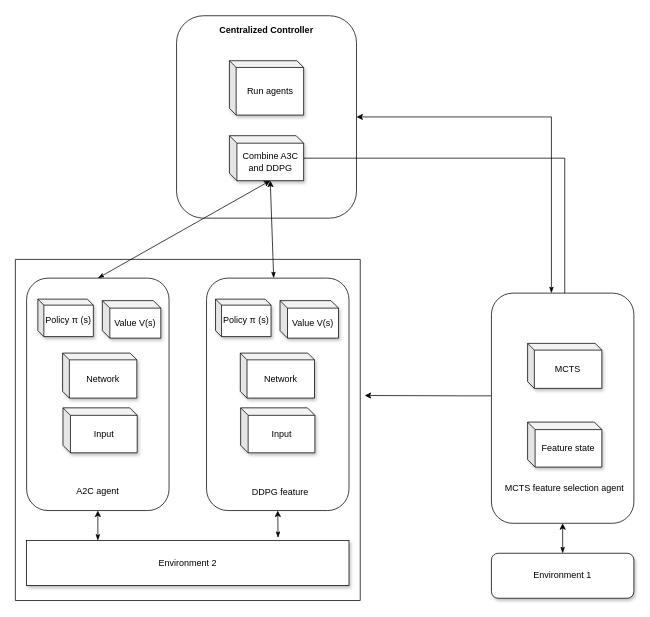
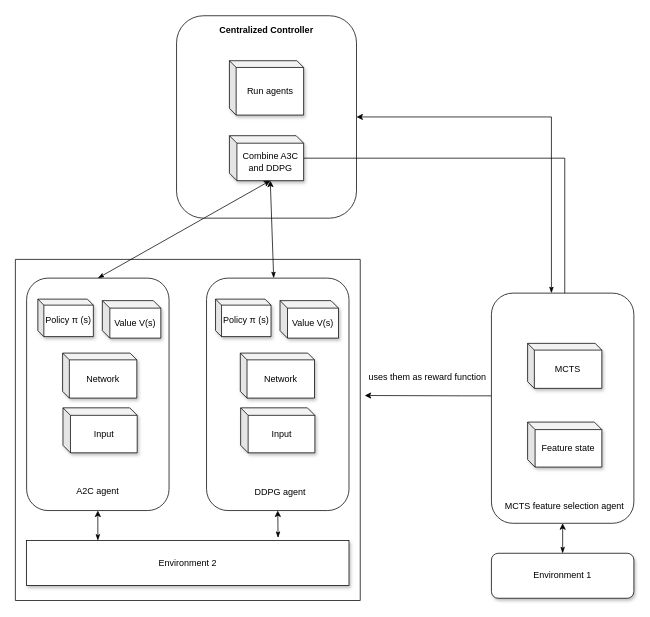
  <mxCell id="0" />
  <mxCell id="1" parent="0" />
  <mxCell id="2" value="" style="rounded=1;whiteSpace=wrap;html=1;" parent="1" vertex="1"><mxGeometry x="235" y="20" width="240" height="270" as="geometry" /></mxCell>
  <mxCell id="3" value="&lt;b&gt;Centralized Controller&lt;/b&gt;" style="text;html=1;strokeColor=none;fillColor=none;align=center;verticalAlign=middle;whiteSpace=wrap;rounded=0;dashed=1;" parent="1" vertex="1"><mxGeometry x="290" y="25" width="130" height="30" as="geometry" /></mxCell>
  <mxCell id="4" value="Run agents" style="shape=cube;whiteSpace=wrap;html=1;boundedLbl=1;backgroundOutline=1;darkOpacity=0.05;darkOpacity2=0.1;rounded=1;shadow=1;sketch=0;size=9;" parent="1" vertex="1"><mxGeometry x="305.5" y="80" width="99" height="72.5" as="geometry" /></mxCell>
  <mxCell id="5" style="edgeStyle=orthogonalEdgeStyle;rounded=0;orthogonalLoop=1;jettySize=auto;html=1;fontFamily=Helvetica;fontSize=12;fontColor=default;" parent="1" source="6" target="30" edge="1"><mxGeometry relative="1" as="geometry" /></mxCell>
  <mxCell id="6" value="Combine A3C and DDPG" style="shape=cube;whiteSpace=wrap;html=1;boundedLbl=1;backgroundOutline=1;darkOpacity=0.05;darkOpacity2=0.1;rounded=1;shadow=1;sketch=0;size=10;" parent="1" vertex="1"><mxGeometry x="305.5" y="180" width="99" height="60" as="geometry" /></mxCell>
  <mxCell id="7" style="edgeStyle=none;rounded=0;orthogonalLoop=1;jettySize=auto;html=1;entryX=0;entryY=0;entryDx=54.5;entryDy=60;fontFamily=Helvetica;fontSize=12;fontColor=default;startArrow=classicThin;startFill=1;exitX=0.5;exitY=0;exitDx=0;exitDy=0;entryPerimeter=0;" parent="1" source="8" target="6" edge="1"><mxGeometry relative="1" as="geometry" /></mxCell>
  <mxCell id="8" value="" style="rounded=1;whiteSpace=wrap;html=1;" parent="1" vertex="1"><mxGeometry x="35" y="370" width="190" height="310" as="geometry" /></mxCell>
  <mxCell id="9" value="A2C agent" style="text;html=1;strokeColor=none;fillColor=none;align=center;verticalAlign=middle;whiteSpace=wrap;rounded=0;shadow=1;sketch=0;fontFamily=Helvetica;fontSize=12;fontColor=default;" parent="1" vertex="1"><mxGeometry x="100" y="640" width="60" height="30" as="geometry" /></mxCell>
  <mxCell id="10" style="rounded=0;orthogonalLoop=1;jettySize=auto;html=1;entryX=0;entryY=0;entryDx=54.5;entryDy=60;entryPerimeter=0;fontFamily=Helvetica;fontSize=12;fontColor=default;startArrow=classicThin;startFill=1;" parent="1" source="11" target="6" edge="1"><mxGeometry relative="1" as="geometry" /></mxCell>
  <mxCell id="11" value="" style="rounded=1;whiteSpace=wrap;html=1;" parent="1" vertex="1"><mxGeometry x="275" y="370" width="190" height="310" as="geometry" /></mxCell>
- <mxCell id="12" value="DDPG feature" style="text;html=1;strokeColor=none;fillColor=none;align=center;verticalAlign=middle;whiteSpace=wrap;rounded=0;shadow=1;sketch=0;fontFamily=Helvetica;fontSize=12;fontColor=default;" parent="1" vertex="1"><mxGeometry x="326" y="641" width="95" height="30" as="geometry" /></mxCell>
+ <mxCell id="12" value="DDPG agent" style="text;html=1;strokeColor=none;fillColor=none;align=center;verticalAlign=middle;whiteSpace=wrap;rounded=0;shadow=1;sketch=0;fontFamily=Helvetica;fontSize=12;fontColor=default;" parent="1" vertex="1"><mxGeometry x="326" y="641" width="95" height="30" as="geometry" /></mxCell>
  <mxCell id="13" style="edgeStyle=orthogonalEdgeStyle;rounded=0;orthogonalLoop=1;jettySize=auto;html=1;entryX=1;entryY=0.5;entryDx=0;entryDy=0;fontFamily=Helvetica;fontSize=12;fontColor=default;startArrow=classicThin;startFill=1;" parent="1" source="15" target="2" edge="1"><mxGeometry relative="1" as="geometry"><Array as="points"><mxPoint x="735" y="155" /></Array></mxGeometry></mxCell>
  <mxCell id="14" style="edgeStyle=orthogonalEdgeStyle;rounded=0;orthogonalLoop=1;jettySize=auto;html=1;entryX=1.013;entryY=0.399;entryDx=0;entryDy=0;entryPerimeter=0;" edge="1" parent="1" source="15" target="32"><mxGeometry relative="1" as="geometry"><Array as="points"><mxPoint x="615" y="527" /><mxPoint x="615" y="527" /></Array></mxGeometry></mxCell>
  <mxCell id="15" value="" style="rounded=1;whiteSpace=wrap;html=1;" parent="1" vertex="1"><mxGeometry x="655" y="390" width="190" height="307" as="geometry" /></mxCell>
- <mxCell id="16" value="MCTS feature selection agent" style="text;html=1;strokeColor=none;fillColor=none;align=center;verticalAlign=middle;whiteSpace=wrap;rounded=0;shadow=1;sketch=0;fontFamily=Helvetica;fontSize=12;fontColor=default;" parent="1" vertex="1"><mxGeometry x="660.5" y="635" width="182.5" height="30" as="geometry" /></mxCell>
+ <mxCell id="16" value="MCTS feature selection agent" style="text;html=1;strokeColor=none;fillColor=none;align=center;verticalAlign=middle;whiteSpace=wrap;rounded=0;shadow=1;sketch=0;fontFamily=Helvetica;fontSize=12;fontColor=default;" parent="1" vertex="1"><mxGeometry x="660.5" y="660" width="182.5" height="30" as="geometry" /></mxCell>
  <mxCell id="17" style="edgeStyle=none;rounded=0;orthogonalLoop=1;jettySize=auto;html=1;entryX=0.5;entryY=1;entryDx=0;entryDy=0;fontFamily=Helvetica;fontSize=12;fontColor=default;startArrow=classicThin;startFill=1;exitX=0.78;exitY=-0.059;exitDx=0;exitDy=0;exitPerimeter=0;" parent="1" source="19" target="11" edge="1"><mxGeometry relative="1" as="geometry" /></mxCell>
  <mxCell id="18" style="edgeStyle=none;rounded=0;orthogonalLoop=1;jettySize=auto;html=1;entryX=0.5;entryY=1;entryDx=0;entryDy=0;fontFamily=Helvetica;fontSize=12;fontColor=default;startArrow=classicThin;startFill=1;exitX=0.221;exitY=0;exitDx=0;exitDy=0;exitPerimeter=0;" parent="1" source="19" target="8" edge="1"><mxGeometry relative="1" as="geometry" /></mxCell>
  <mxCell id="19" value="Environment 2" style="whiteSpace=wrap;html=1;shadow=1;sketch=0;fontFamily=Helvetica;fontSize=12;rounded=0;" parent="1" vertex="1"><mxGeometry x="35" y="720" width="430" height="60" as="geometry" /></mxCell>
  <mxCell id="20" style="edgeStyle=none;rounded=0;orthogonalLoop=1;jettySize=auto;html=1;entryX=0.5;entryY=1;entryDx=0;entryDy=0;fontFamily=Helvetica;fontSize=12;fontColor=default;startArrow=classicThin;startFill=1;" parent="1" source="21" target="15" edge="1"><mxGeometry relative="1" as="geometry" /></mxCell>
  <mxCell id="21" value="Environment 1" style="rounded=1;whiteSpace=wrap;html=1;shadow=1;sketch=0;fontFamily=Helvetica;fontSize=12;" parent="1" vertex="1"><mxGeometry x="655" y="737" width="190" height="60" as="geometry" /></mxCell>
  <mxCell id="22" value="Policy&amp;nbsp;π (s)" style="shape=cube;whiteSpace=wrap;html=1;boundedLbl=1;backgroundOutline=1;darkOpacity=0.05;darkOpacity2=0.1;rounded=1;shadow=1;sketch=0;size=8;" parent="1" vertex="1"><mxGeometry x="50" y="398" width="74" height="50" as="geometry" /></mxCell>
  <mxCell id="23" value="Value V(s)" style="shape=cube;whiteSpace=wrap;html=1;boundedLbl=1;backgroundOutline=1;darkOpacity=0.05;darkOpacity2=0.1;rounded=1;shadow=1;sketch=0;size=10;" parent="1" vertex="1"><mxGeometry x="136" y="400" width="78" height="50" as="geometry" /></mxCell>
  <mxCell id="24" value="Network" style="shape=cube;whiteSpace=wrap;html=1;boundedLbl=1;backgroundOutline=1;darkOpacity=0.05;darkOpacity2=0.1;rounded=1;shadow=1;sketch=0;size=9;" parent="1" vertex="1"><mxGeometry x="83" y="470" width="99" height="60" as="geometry" /></mxCell>
  <mxCell id="25" value="Input" style="shape=cube;whiteSpace=wrap;html=1;boundedLbl=1;backgroundOutline=1;darkOpacity=0.05;darkOpacity2=0.1;rounded=1;shadow=1;sketch=0;size=10;" parent="1" vertex="1"><mxGeometry x="83.5" y="543" width="99" height="60" as="geometry" /></mxCell>
  <mxCell id="26" value="Policy&amp;nbsp;π (s)" style="shape=cube;whiteSpace=wrap;html=1;boundedLbl=1;backgroundOutline=1;darkOpacity=0.05;darkOpacity2=0.1;rounded=1;shadow=1;sketch=0;size=8;" parent="1" vertex="1"><mxGeometry x="287" y="398" width="74" height="50" as="geometry" /></mxCell>
  <mxCell id="27" value="Value V(s)" style="shape=cube;whiteSpace=wrap;html=1;boundedLbl=1;backgroundOutline=1;darkOpacity=0.05;darkOpacity2=0.1;rounded=1;shadow=1;sketch=0;size=10;" parent="1" vertex="1"><mxGeometry x="373" y="400" width="78" height="50" as="geometry" /></mxCell>
  <mxCell id="28" value="Network" style="shape=cube;whiteSpace=wrap;html=1;boundedLbl=1;backgroundOutline=1;darkOpacity=0.05;darkOpacity2=0.1;rounded=1;shadow=1;sketch=0;size=9;" parent="1" vertex="1"><mxGeometry x="320" y="470" width="99" height="60" as="geometry" /></mxCell>
  <mxCell id="29" value="Input" style="shape=cube;whiteSpace=wrap;html=1;boundedLbl=1;backgroundOutline=1;darkOpacity=0.05;darkOpacity2=0.1;rounded=1;shadow=1;sketch=0;size=10;" parent="1" vertex="1"><mxGeometry x="320.5" y="543" width="99" height="60" as="geometry" /></mxCell>
  <mxCell id="30" value="MCTS" style="shape=cube;whiteSpace=wrap;html=1;boundedLbl=1;backgroundOutline=1;darkOpacity=0.05;darkOpacity2=0.1;rounded=1;shadow=1;sketch=0;size=9;" parent="1" vertex="1"><mxGeometry x="703.25" y="457" width="99" height="60" as="geometry" /></mxCell>
  <mxCell id="31" value="Feature state" style="shape=cube;whiteSpace=wrap;html=1;boundedLbl=1;backgroundOutline=1;darkOpacity=0.05;darkOpacity2=0.1;rounded=1;shadow=1;sketch=0;size=10;" parent="1" vertex="1"><mxGeometry x="703.25" y="562" width="99" height="60" as="geometry" /></mxCell>
  <mxCell id="32" value="" style="swimlane;startSize=0;" vertex="1" parent="1"><mxGeometry x="20" y="345" width="460" height="455" as="geometry" /></mxCell>
+ <mxCell id="33" value="uses them as reward function" style="text;html=1;strokeColor=none;fillColor=none;align=center;verticalAlign=middle;whiteSpace=wrap;rounded=0;" vertex="1" parent="1"><mxGeometry x="485" y="487" width="170" height="30" as="geometry" /></mxCell>
